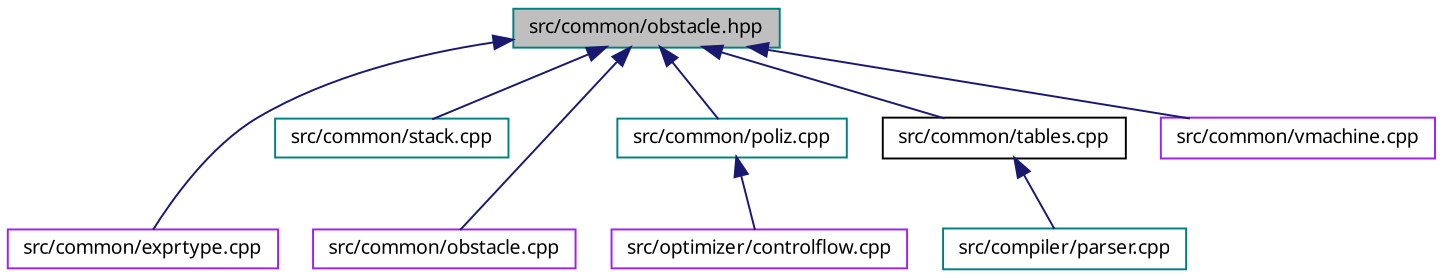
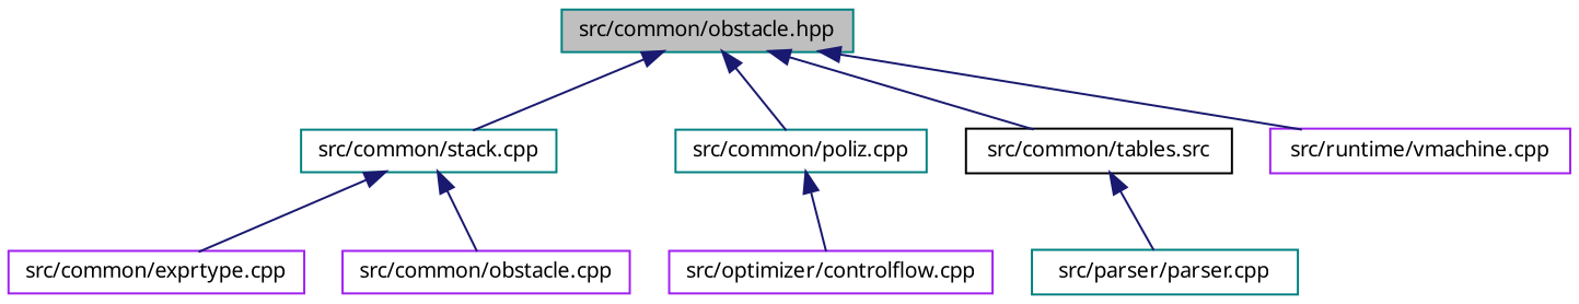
  digraph {
    fontname="Noto Sans"
    node [color=teal fillcolor=white fontname="Noto Sans" fontsize=10 shape=record style=filled]
    edge [color=midnightblue dir=back fontname="Noto Sans" fontsize=10 labelfontname=Helvetica labelfontsize=10 style=solid]
    n1 [fillcolor=grey75 fontcolor=black height=0.2 label="src/common/obstacle.hpp" width=0.4]
    n2 [color=purple height=0.2 label="src/common/exprtype.cpp" width=0.4]
    n3 [color=purple height=0.2 label="src/common/obstacle.cpp" width=0.4]
    n4 [height=0.2 label="src/common/poliz.cpp" width=0.4]
    n5 [height=0.2 label="src/common/stack.cpp" width=0.4]
-   n6 [color=black height=0.2 label="src/common/tables.cpp" width=0.4]
-   n7 [color=purple height=0.2 label="src/common/vmachine.cpp" width=0.4]
+   n6 [color=black height=0.2 label="src/common/tables.src" width=0.4]
+   n7 [color=purple height=0.2 label="src/runtime/vmachine.cpp" width=0.4]
    n8 [color=purple height=0.2 label="src/optimizer/controlflow.cpp" width=0.4]
-   n9 [height=0.2 label="src/compiler/parser.cpp" width=0.4]
-   n1 -> n2
-   n1 -> n3
+   n9 [height=0.2 label="src/parser/parser.cpp" width=0.4]
+   n5 -> n2
+   n5 -> n3
    n1 -> n4
    n1 -> n5
    n1 -> n6
    n1 -> n7
    n4 -> n8
    n6 -> n9
  }
